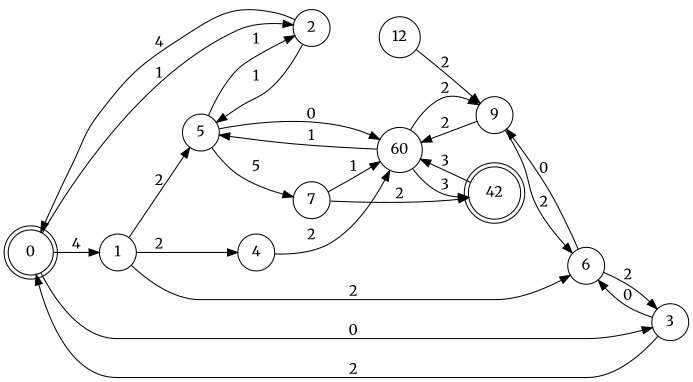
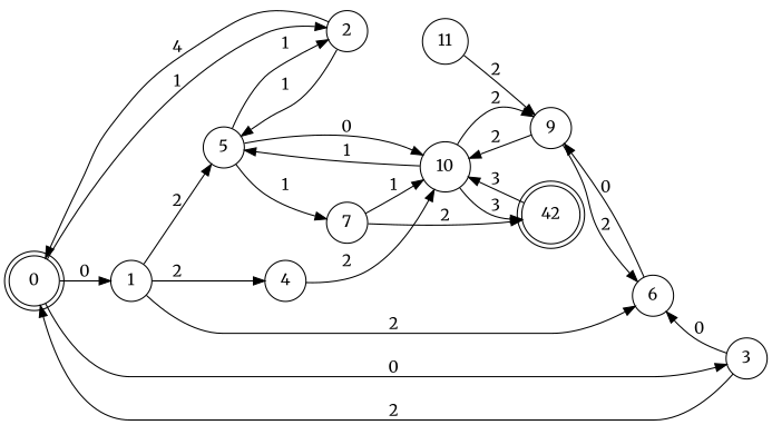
  digraph {
    fontname=Merriweather
    rankdir=LR
    node [fontname=Merriweather shape=circle]
    edge [fontname=Merriweather]
    0 [shape=doublecircle]
    1
    3
    2
    5
    6
    4
    n8 [label=42 shape=doublecircle]
-   10 [label=60]
+   10
    9
    7
-   11 [label=12]
-   0 -> 1 [label=4]
+   11
+   0 -> 1 [label=0]
    0 -> 3 [label=0]
    0 -> 2 [label=1]
    1 -> 5 [label=2]
    1 -> 6 [label=2]
    1 -> 4 [label=2]
    3 -> 0 [label=2]
    3 -> 6 [label=0]
    2 -> 0 [label=4]
    2 -> 5 [label=1]
    5 -> 2 [label=1]
    5 -> 10 [label=0]
-   5 -> 7 [label=5]
-   6 -> 3 [label=2]
+   5 -> 7 [label=1]
    6 -> 9 [label=0]
    4 -> 10 [label=2]
    n8 -> 10 [label=3]
    10 -> 5 [label=1]
    10 -> n8 [label=3]
    10 -> 9 [label=2]
    9 -> 6 [label=2]
    9 -> 10 [label=2]
    7 -> n8 [label=2]
    7 -> 10 [label=1]
    11 -> 9 [label=2]
  }
